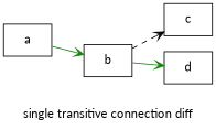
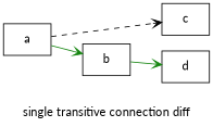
  digraph {
    bgcolor="#ffffff"
    fontcolor="#000000"
    fontname=Lato
    label="single transitive connection diff"
    rankdir=LR
    node [color="#000000" fontcolor="#000000" fontname=Lato shape=rectangle]
    edge [arrowhead=vee color="#158510" fontname=Lato]
    n1 [label=a]
    n2 [label=b]
    n3 [label=c]
    n4 [label=d]
    n1 -> n2
-   n2 -> n3 [color="#000000" style=dashed]
+   n1 -> n3 [color="#000000" style=dashed]
    n2 -> n4
  }
